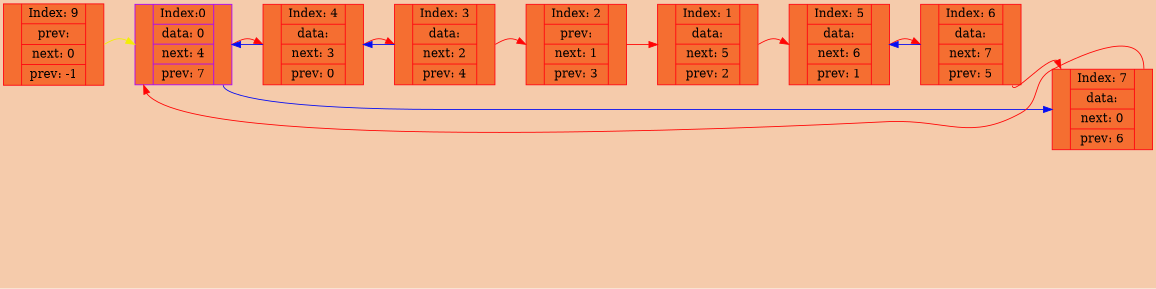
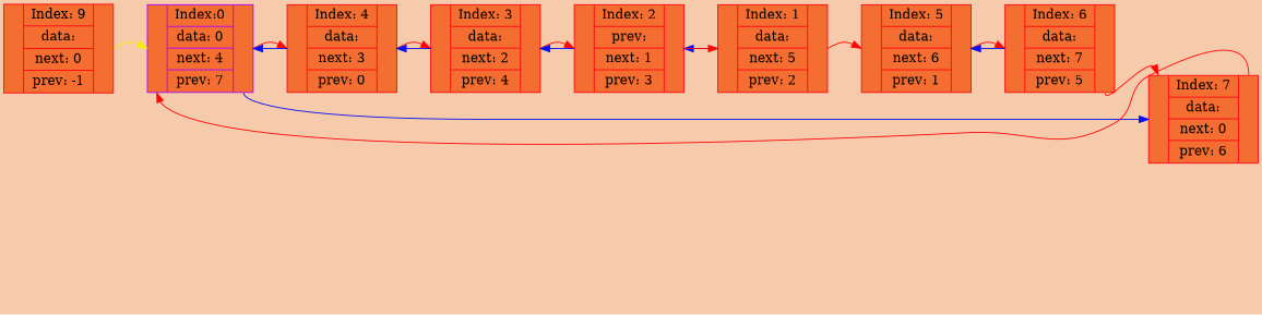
  digraph {
    bgcolor="#f5cbab"
    rankdir=LR
    node [color="#ff030f" fillcolor="#f56e31" shape=record style=filled]
    edge [color=invis constraint=true fontcolor=blue fontsize=12 headport=prev tailport=next weight=1000]
    n1 [color="#a903fc" label="{ <prev> | {Index:0 | data: 0 | next: 4 | prev: 7} | <next> }"]
    n2 [label="{ <prev> | { Index: 4 | data:  | next: 3 | prev: 0 }  | <next> }"]
    n3 [label="{ <prev> | { Index: 7 | data:  | next: 0 | prev: 6 }  | <next> }"]
    n4 [label="{ <prev> | { Index: 3 | data:  | next: 2 | prev: 4 }  | <next> }"]
    n5 [label="{ <prev> | { Index: 1 | data:  | next: 5 | prev: 2 }  | <next> }"]
    n6 [label="{ <prev> | { Index: 2 | prev:  | next: 1 | prev: 3 }  | <next> }"]
    n7 [label="{ <prev> | { Index: 5 | data:  | next: 6 | prev: 1 }  | <next> }"]
    n8 [label="{ <prev> | { Index: 6 | data:  | next: 7 | prev: 5 }  | <next> }"]
-   n9 [label="{ <prev> | { Index: 9 | prev:  | next: 0 | prev: -1 }  | <next> }"]
+   n9 [label="{ <prev> | { Index: 9 | data:  | next: 0 | prev: -1 }  | <next> }"]
    n1 -> n2 [constraint=false]
    n1 -> n2 [color="#ff0505"]
    n1 -> n3 [color="#050df2" weight=500]
    n2 -> n1 [color="#050df2" headport=next tailport=prev weight=0]
    n2 -> n4 [constraint=false]
    n2 -> n4 [color="#ff0505" weight=100]
    n3 -> n1 [constraint=false weight=0]
    n3 -> n1 [color="#ff0505" weight=0]
    n4 -> n2 [color="#050df2" headport=next tailport=prev weight=50]
    n4 -> n6 [constraint=false]
    n4 -> n6 [color="#ff0505" weight=100]
+   n5 -> n6 [color="#050df2" headport=next tailport=prev weight=50]
    n5 -> n7 [constraint=false]
    n5 -> n7 [color="#ff0505" weight=100]
+   n6 -> n4 [color="#050df2" headport=next tailport=prev weight=50]
    n6 -> n5 [constraint=false]
    n6 -> n5 [color="#ff0505" weight=100]
    n7 -> n8 [constraint=false]
    n7 -> n8 [color="#ff0505" weight=100]
    n8 -> n3 [constraint=false]
    n8 -> n3 [color="#ff0505" weight=100]
    n8 -> n7 [color="#050df2" headport=next tailport=prev weight=50]
    n9 -> n1 [constraint=false weight=0]
    n9 -> n1 [color="#f2ee05" weight=0]
  }
